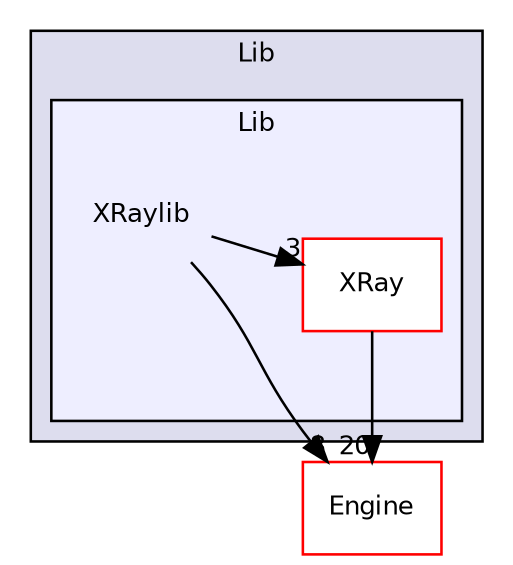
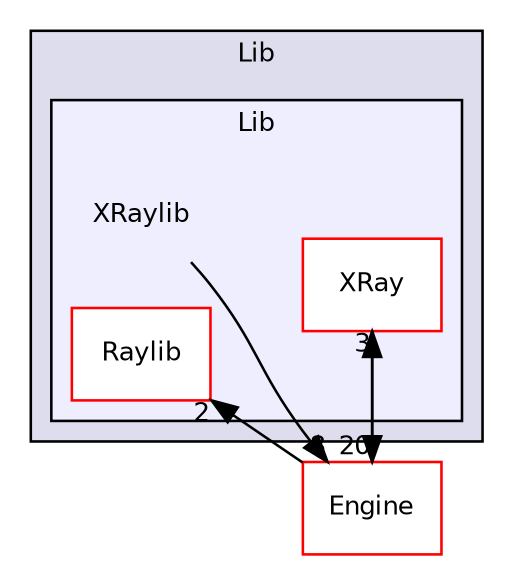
  digraph {
    compound=true
    rankdir=LR
    node [fontname=Helvetica fontsize=10 shape=box color=red fillcolor=white style=filled]
    edge [labeldistance=1.5 labelfontname=Helvetica labelfontsize=10]
    n1 [label=XRaylib shape=plaintext color="" fillcolor="" style=""]
+   n2 [label=Raylib]
    n3 [label=XRay]
    n4 [label=Engine]
    subgraph cluster_1 {
      bgcolor="#ddddee"
      fontname=Helvetica
      fontsize=10
      label=Lib
      pencolor=black
      subgraph cluster_2 {
        bgcolor="#eeeeff"
        fontname=Helvetica
        fontsize=10
        label=Lib
        pencolor=black
        n1
+       n2
        n3
      }
    }
    n1 -> n4 [headlabel=8]
    n3 -> n4 [headlabel=20]
-   n1 -> n3 [headlabel=3]
+   n4 -> n2 [headlabel=2]
+   n4 -> n3 [headlabel=3]
  }
